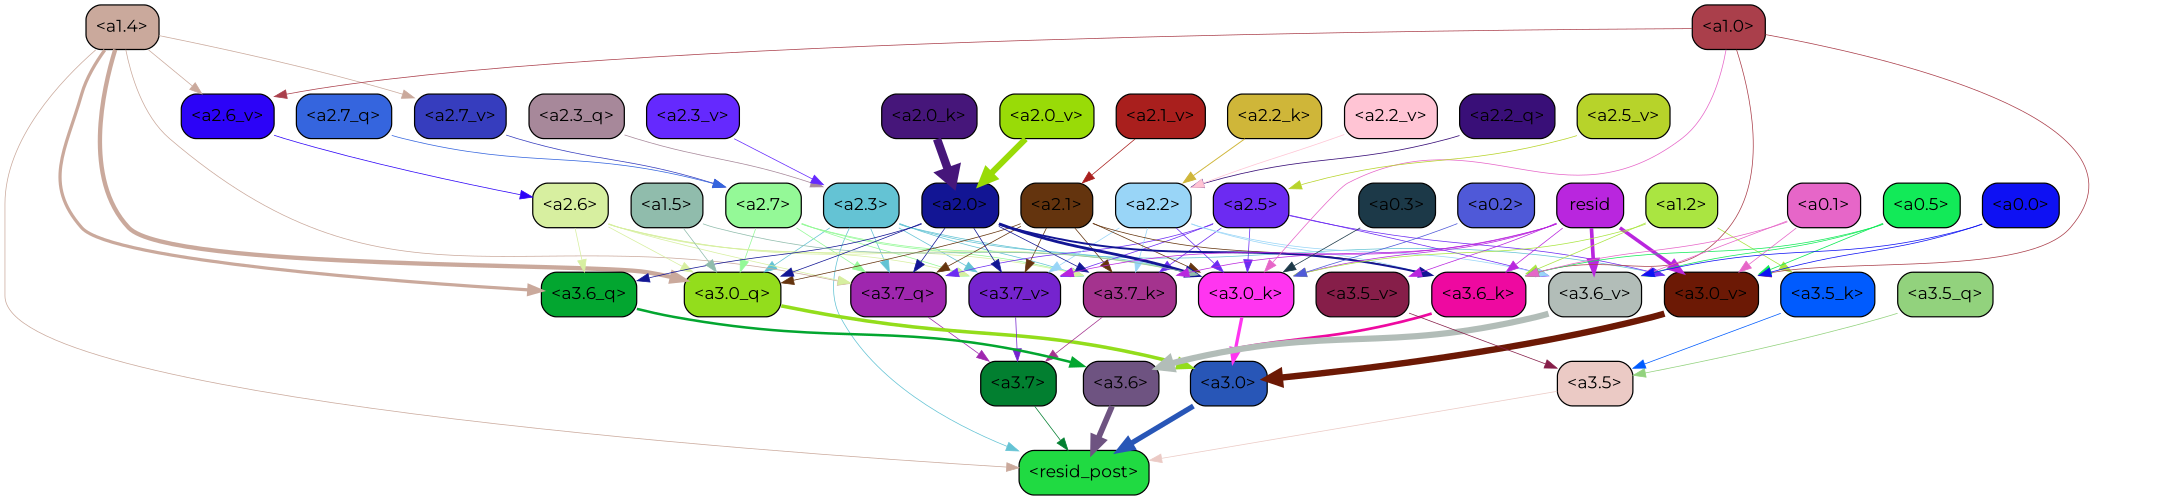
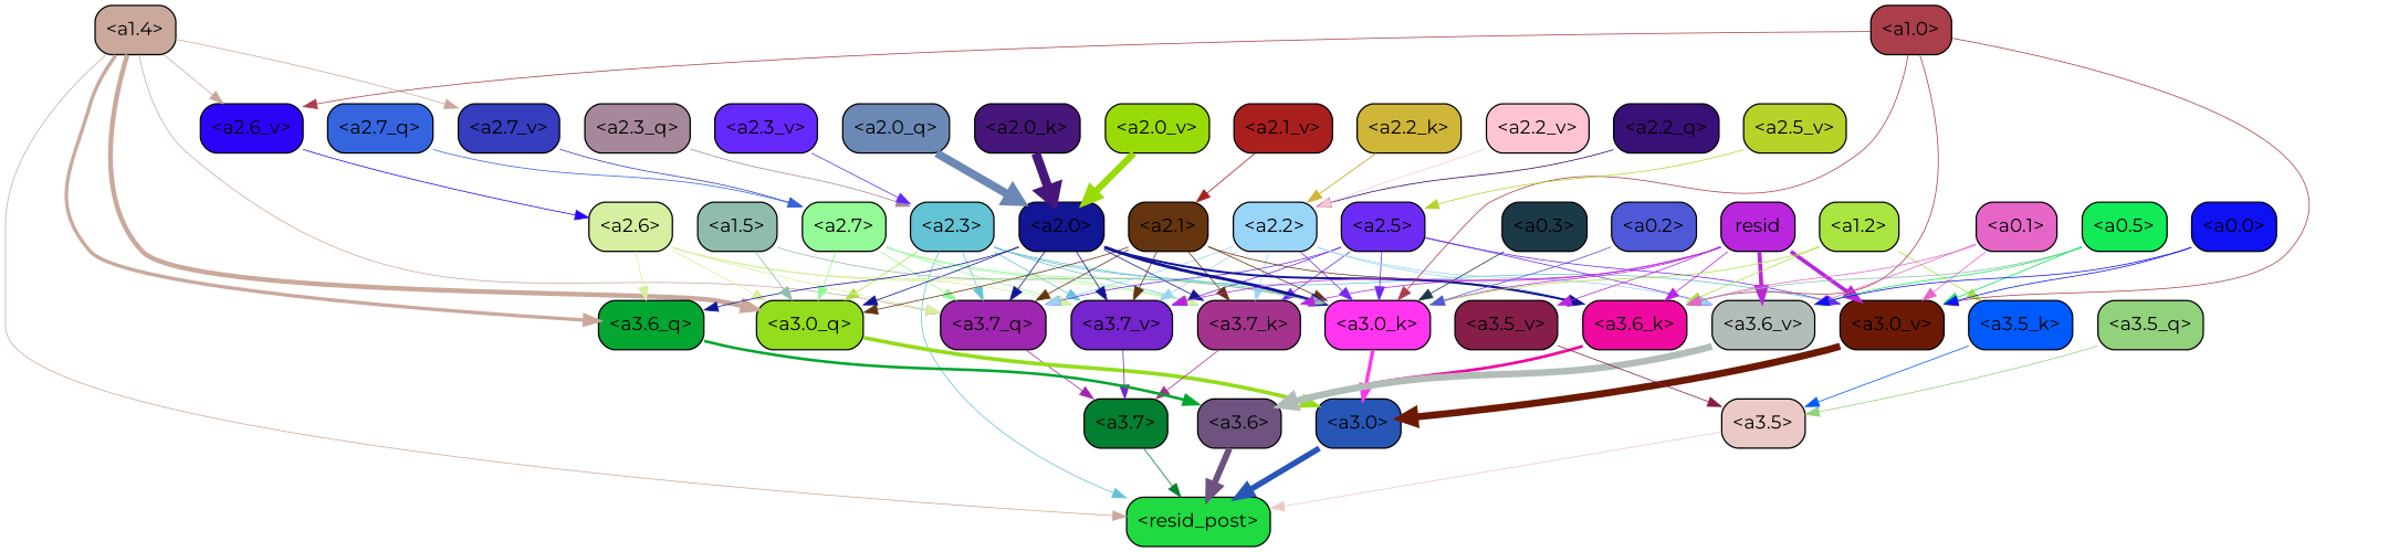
  strict digraph {
    fontname=Montserrat
    splines=true
    node [color=black fontname=Montserrat shape=box style="filled, rounded"]
    edge [color="#64c3d4" fontname=Montserrat penwidth=0.6]
    "<a3.7>" [fillcolor="#027f30"]
    "<resid_post>" [fillcolor="#20da42"]
    "<a3.6>" [fillcolor="#6e5381"]
    "<a3.5>" [fillcolor="#ebcac5"]
    "<a3.0>" [fillcolor="#2856b7"]
    "<a2.3>" [fillcolor="#64c3d4"]
    "<a3.7_q>" [fillcolor="#9f27af"]
    "<a3.0_q>" [fillcolor="#93dd1c"]
    "<a3.7_k>" [fillcolor="#a4338e"]
    "<a3.0_k>" [fillcolor="#ff35f0"]
    "<a3.7_v>" [fillcolor="#7524ce"]
    "<a3.0_v>" [fillcolor="#6c1905"]
    "<a1.4>" [fillcolor="#caa99c"]
    "<a3.6_q>" [fillcolor="#03a630"]
    "<a2.7_v>" [fillcolor="#363dbe"]
    "<a2.6_v>" [fillcolor="#2c03f7"]
    "<a2.7>" [fillcolor="#94f997"]
    "<a2.6>" [fillcolor="#d7efa0"]
    "<a3.5_q>" [fillcolor="#92d27d"]
    "<a3.6_k>" [fillcolor="#ee09a0"]
    "<a3.5_k>" [fillcolor="#005bfe"]
    "<a3.6_v>" [fillcolor="#b2bdb8"]
    "<a3.5_v>" [fillcolor="#861e49"]
    "<a2.5>" [fillcolor="#6c2bf2"]
    "<a2.2>" [fillcolor="#99d5f7"]
    "<a2.1>" [fillcolor="#64340e"]
    "<a2.0>" [fillcolor="#121594"]
    "<a1.5>" [fillcolor="#90bcac"]
    n29 [fillcolor="#b926de" label=resid]
    "<a1.2>" [fillcolor="#aae541"]
    "<a1.0>" [fillcolor="#aa3f4b"]
    "<a0.5>" [fillcolor="#12ea58"]
    "<a0.1>" [fillcolor="#e666c8"]
    "<a0.3>" [fillcolor="#1c3948"]
    "<a0.2>" [fillcolor="#4f59d8"]
    "<a0.0>" [fillcolor="#0e11f3"]
    "<a2.7_q>" [fillcolor="#3565de"]
    "<a2.3_q>" [fillcolor="#a7889a"]
    "<a2.2_q>" [fillcolor="#390f78"]
+   "<a2.0_q>" [fillcolor="#6c88b5"]
    "<a2.2_k>" [fillcolor="#cfb639"]
    "<a2.0_k>" [fillcolor="#46167a"]
    "<a2.5_v>" [fillcolor="#b7d32a"]
    "<a2.3_v>" [fillcolor="#6529fe"]
    "<a2.2_v>" [fillcolor="#ffc4d4"]
    "<a2.1_v>" [fillcolor="#a91f1d"]
    "<a2.0_v>" [fillcolor="#99db07"]
    "<a3.7>" -> "<resid_post>" [color="#027f30"]
    "<a3.6>" -> "<resid_post>" [color="#6e5381" penwidth=4.6696330308914185]
    "<a3.5>" -> "<resid_post>" [color="#ebcac5"]
    "<a3.0>" -> "<resid_post>" [color="#2856b7" penwidth=4.282557368278503]
    "<a2.3>" -> "<resid_post>"
    "<a2.3>" -> "<a3.7_q>"
-   "<a2.3>" -> "<a3.0_q>"
+   "<a2.3>" -> "<a3.0_q>" [color="#aae541"]
    "<a2.3>" -> "<a3.7_k>"
    "<a2.3>" -> "<a3.0_k>"
    "<a2.3>" -> "<a3.7_v>"
    "<a2.3>" -> "<a3.0_v>"
    "<a3.7_q>" -> "<a3.7>" [color="#9f27af"]
    "<a3.0_q>" -> "<a3.0>" [color="#93dd1c" penwidth=2.8638100624084473]
    "<a3.7_k>" -> "<a3.7>" [color="#a4338e"]
    "<a3.0_k>" -> "<a3.0>" [color="#ff35f0" penwidth=2.6274144649505615]
    "<a3.7_v>" -> "<a3.7>" [color="#7524ce"]
    "<a3.0_v>" -> "<a3.0>" [color="#6c1905" penwidth=5.188832879066467]
    "<a1.4>" -> "<resid_post>" [color="#caa99c"]
    "<a1.4>" -> "<a3.7_q>" [color="#caa99c"]
    "<a1.4>" -> "<a3.0_q>" [color="#caa99c" penwidth=3.4971605762839317]
    "<a1.4>" -> "<a3.6_q>" [color="#caa99c" penwidth=2.6073555648326874]
    "<a1.4>" -> "<a2.7_v>" [color="#caa99c"]
    "<a1.4>" -> "<a2.6_v>" [color="#caa99c"]
    "<a3.6_q>" -> "<a3.6>" [color="#03a630" penwidth=2.03758105635643]
    "<a2.7_v>" -> "<a2.7>" [color="#363dbe"]
    "<a2.6_v>" -> "<a2.6>" [color="#2c03f7"]
    "<a2.7>" -> "<a3.7_q>" [color="#94f997"]
    "<a2.7>" -> "<a3.0_q>" [color="#94f997"]
    "<a2.7>" -> "<a3.7_k>" [color="#94f997"]
    "<a2.7>" -> "<a3.0_k>" [color="#94f997"]
    "<a2.7>" -> "<a3.7_v>" [color="#94f997"]
    "<a2.6>" -> "<a3.7_q>" [color="#d7efa0"]
    "<a2.6>" -> "<a3.0_q>" [color="#d7efa0"]
    "<a2.6>" -> "<a3.7_k>" [color="#d7efa0"]
    "<a2.6>" -> "<a3.0_k>" [color="#d7efa0"]
    "<a2.6>" -> "<a3.7_v>" [color="#d7efa0"]
    "<a2.6>" -> "<a3.6_q>" [color="#d7efa0"]
    "<a3.5_q>" -> "<a3.5>" [color="#92d27d"]
    "<a3.6_k>" -> "<a3.6>" [color="#ee09a0" penwidth=2.174198240041733]
    "<a3.5_k>" -> "<a3.5>" [color="#005bfe"]
    "<a3.6_v>" -> "<a3.6>" [color="#b2bdb8" penwidth=5.002329230308533]
    "<a3.5_v>" -> "<a3.5>" [color="#861e49"]
    "<a2.5>" -> "<a3.7_q>" [color="#6c2bf2"]
    "<a2.5>" -> "<a3.7_k>" [color="#6c2bf2"]
    "<a2.5>" -> "<a3.0_k>" [color="#6c2bf2"]
    "<a2.5>" -> "<a3.7_v>" [color="#6c2bf2"]
    "<a2.5>" -> "<a3.0_v>" [color="#6c2bf2"]
    "<a2.5>" -> "<a3.6_v>" [color="#6c2bf2"]
+   "<a2.2>" -> "<a3.7_q>" [color="#99d5f7"]
    "<a2.2>" -> "<a3.7_k>" [color="#99d5f7"]
    "<a2.2>" -> "<a3.0_k>" [color="#6c2bf2"]
    "<a2.2>" -> "<a3.7_v>" [color="#99d5f7"]
    "<a2.2>" -> "<a3.6_k>" [color="#99d5f7"]
    "<a2.2>" -> "<a3.6_v>" [color="#99d5f7"]
    "<a2.1>" -> "<a3.7_q>" [color="#64340e"]
    "<a2.1>" -> "<a3.0_q>" [color="#64340e"]
    "<a2.1>" -> "<a3.7_k>" [color="#64340e"]
    "<a2.1>" -> "<a3.0_k>" [color="#64340e"]
    "<a2.1>" -> "<a3.7_v>" [color="#64340e"]
    "<a2.1>" -> "<a3.6_k>" [color="#64340e"]
    "<a2.0>" -> "<a3.7_q>" [color="#121594"]
    "<a2.0>" -> "<a3.0_q>" [color="#121594"]
    "<a2.0>" -> "<a3.7_k>" [color="#121594"]
    "<a2.0>" -> "<a3.0_k>" [color="#121594" penwidth=2.270527422428131]
    "<a2.0>" -> "<a3.7_v>" [color="#121594"]
    "<a2.0>" -> "<a3.6_q>" [color="#121594"]
    "<a2.0>" -> "<a3.6_k>" [color="#121594" penwidth=1.5568191409111023]
    "<a1.5>" -> "<a3.0_q>" [color="#90bcac"]
    "<a1.5>" -> "<a3.0_k>" [color="#90bcac"]
    n29 -> "<a3.7_k>" [color="#b926de"]
    n29 -> "<a3.0_k>" [color="#b926de"]
    n29 -> "<a3.7_v>" [color="#b926de"]
    n29 -> "<a3.0_v>" [color="#b926de" penwidth=2.8686431646347046]
    n29 -> "<a3.6_k>" [color="#b926de"]
    n29 -> "<a3.6_v>" [color="#b926de" penwidth=2.9588699340820312]
    n29 -> "<a3.5_v>" [color="#b926de"]
    "<a1.2>" -> "<a3.0_k>" [color="#aae541"]
    "<a1.2>" -> "<a3.6_k>" [color="#aae541"]
    "<a1.2>" -> "<a3.5_k>" [color="#aae541"]
-   "<a1.0>" -> "<a3.0_k>" [color="#e666c8"]
+   "<a1.0>" -> "<a3.0_k>" [color="#aa3f4b"]
    "<a1.0>" -> "<a3.0_v>" [color="#aa3f4b"]
    "<a1.0>" -> "<a2.6_v>" [color="#aa3f4b"]
    "<a1.0>" -> "<a3.6_k>" [color="#aa3f4b"]
    "<a0.5>" -> "<a3.0_v>" [color="#12ea58" penwidth=0.6421224474906921]
-   "<a0.5>" -> "<a3.6_k>" [color="#12ea58"]
+   "<a0.5>" -> "<a3.6_k>" [color="#90bcac"]
    "<a0.5>" -> "<a3.6_v>" [color="#12ea58"]
    "<a0.1>" -> "<a3.0_v>" [color="#e666c8"]
    "<a0.1>" -> "<a3.6_k>" [color="#e666c8"]
    "<a0.1>" -> "<a3.6_v>" [color="#e666c8"]
    "<a0.3>" -> "<a3.0_k>" [color="#1c3948"]
    "<a0.2>" -> "<a3.0_k>" [color="#4f59d8"]
    "<a0.0>" -> "<a3.0_v>" [color="#0e11f3"]
    "<a0.0>" -> "<a3.6_v>" [color="#0e11f3"]
    "<a2.7_q>" -> "<a2.7>" [color="#3565de"]
    "<a2.3_q>" -> "<a2.3>" [color="#a7889a"]
    "<a2.2_q>" -> "<a2.2>" [color="#390f78" penwidth=0.6340763568878174]
+   "<a2.0_q>" -> "<a2.0>" [color="#6c88b5" penwidth=6.0160088539123535]
    "<a2.2_k>" -> "<a2.2>" [color="#cfb639" penwidth=0.7764816284179688]
    "<a2.0_k>" -> "<a2.0>" [color="#46167a" penwidth=6.773025274276733]
    "<a2.5_v>" -> "<a2.5>" [color="#b7d32a"]
    "<a2.3_v>" -> "<a2.3>" [color="#6529fe"]
    "<a2.2_v>" -> "<a2.2>" [color="#ffc4d4"]
    "<a2.1_v>" -> "<a2.1>" [color="#a91f1d"]
    "<a2.0_v>" -> "<a2.0>" [color="#99db07" penwidth=4.906715989112854]
  }
